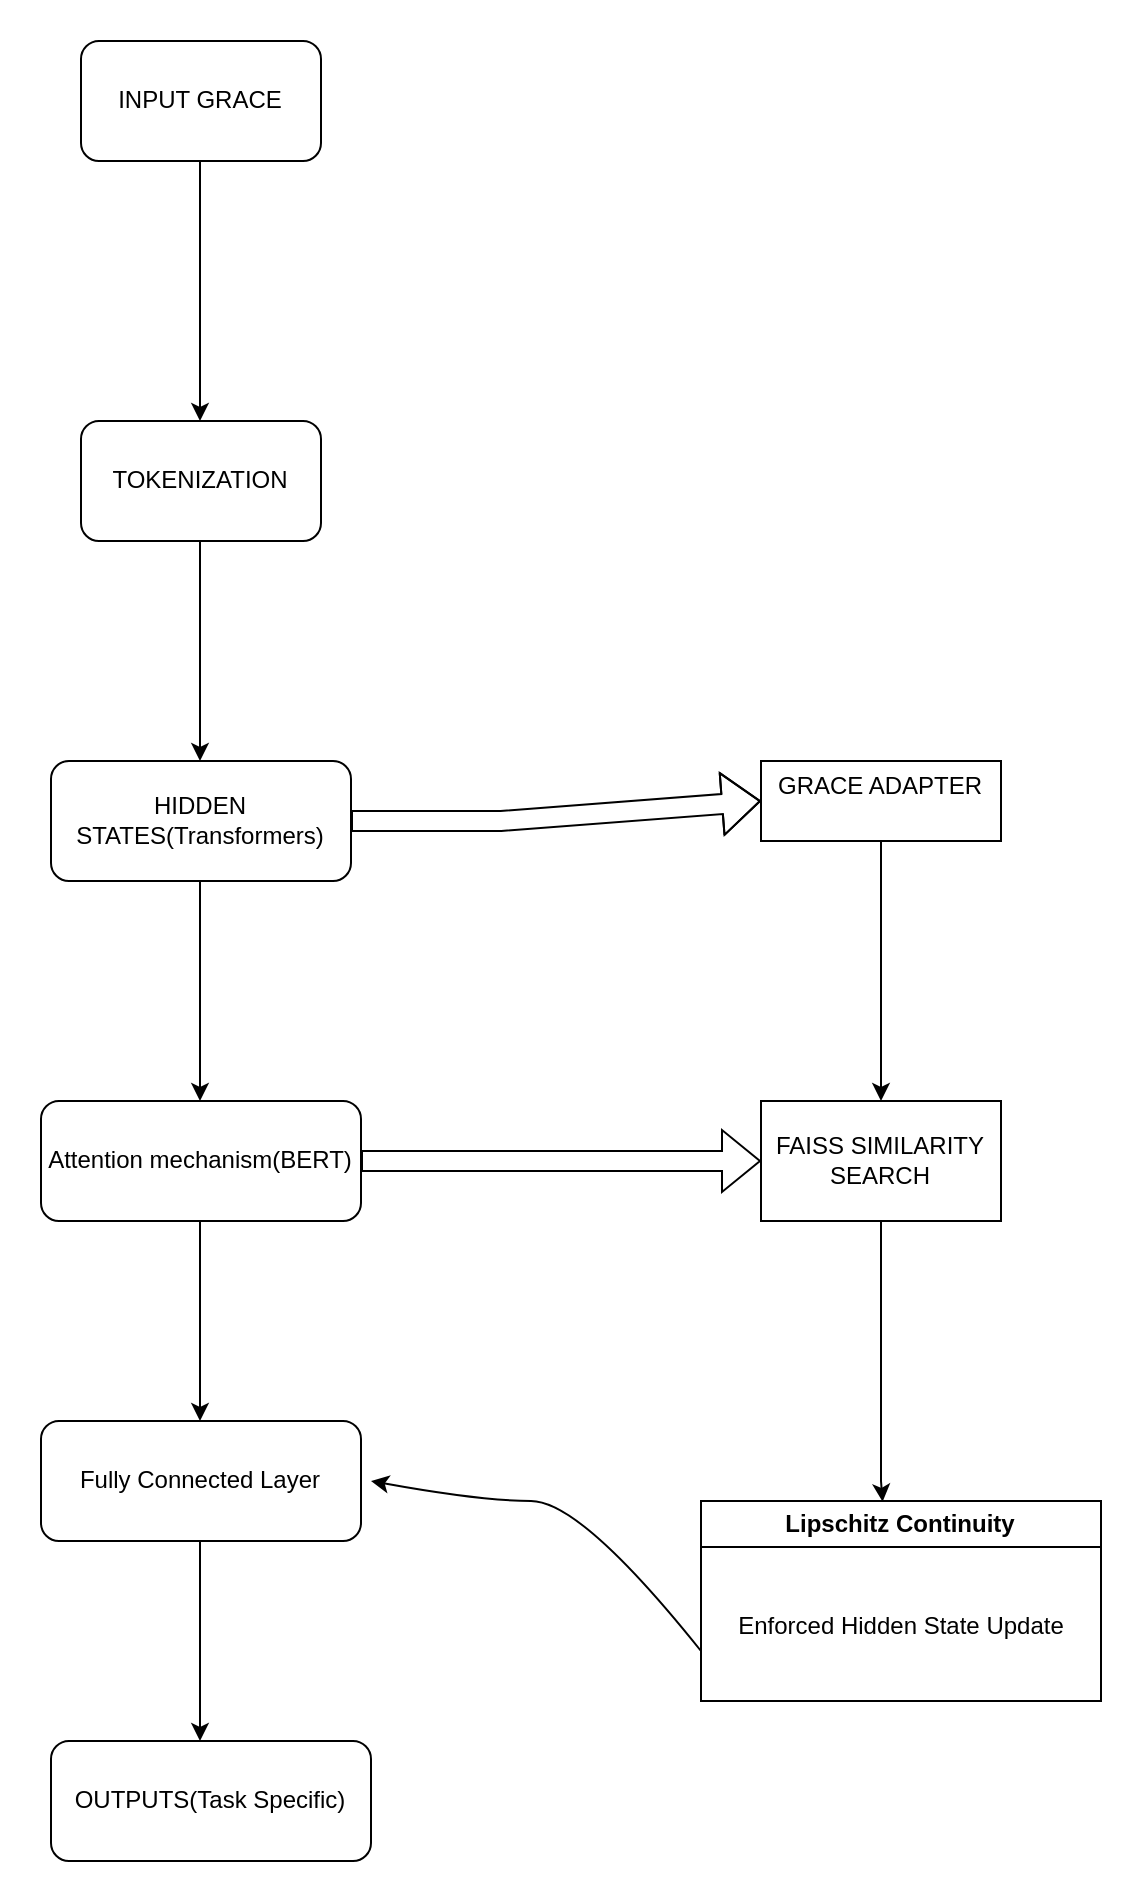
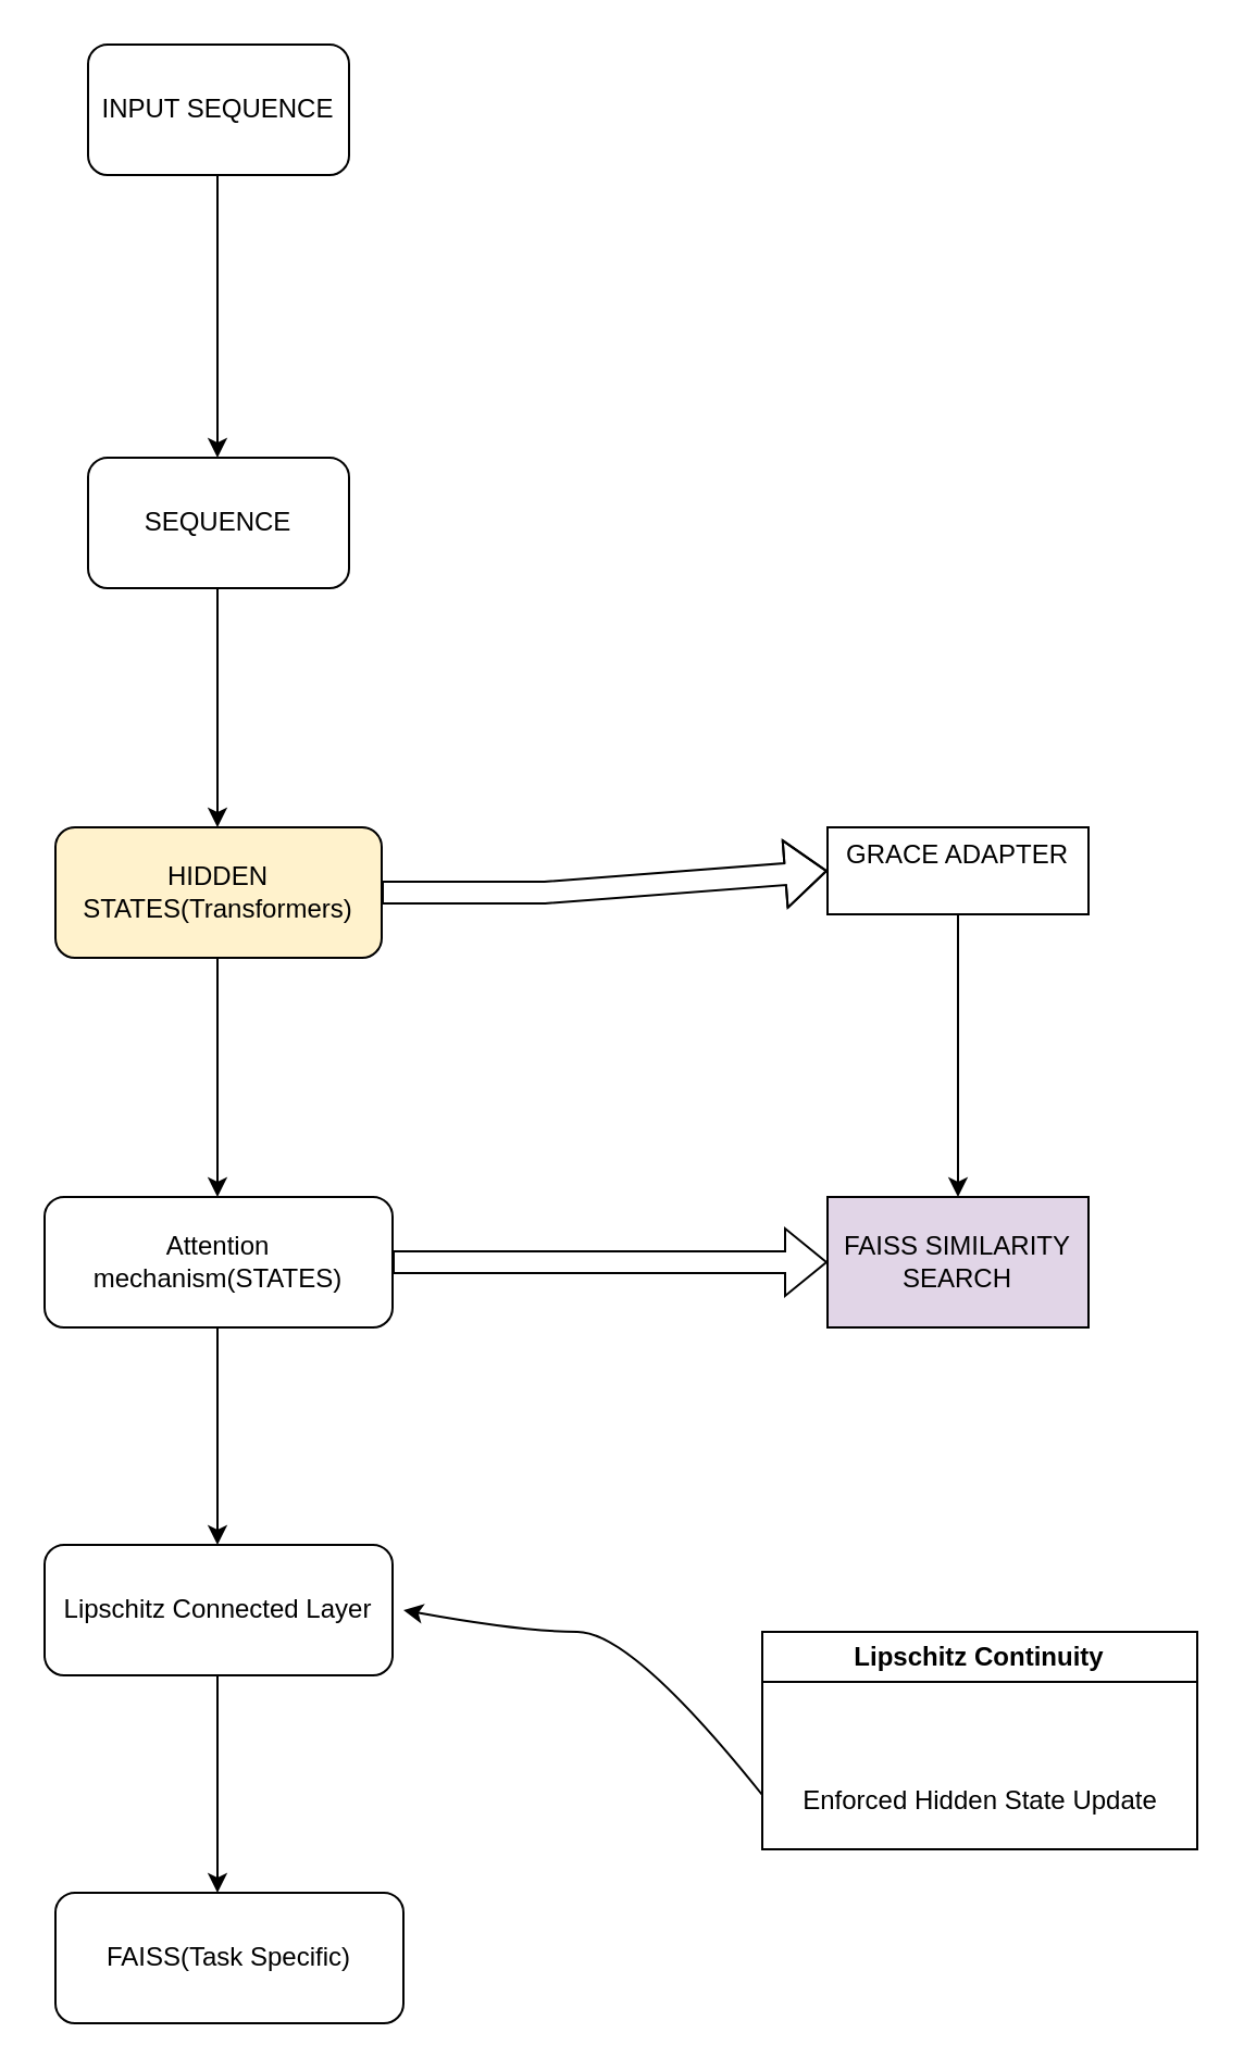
  <mxCell id="0" />
  <mxCell id="1" parent="0" />
- <mxCell id="2" value="&lt;div&gt;&lt;br&gt;&lt;/div&gt;INPUT GRACE&lt;div&gt;&lt;br&gt;&lt;/div&gt;" style="rounded=1;whiteSpace=wrap;html=1;" vertex="1" parent="1"><mxGeometry x="40" y="20" width="120" height="60" as="geometry" /></mxCell>
+ <mxCell id="2" value="&lt;div&gt;&lt;br&gt;&lt;/div&gt;INPUT SEQUENCE&lt;div&gt;&lt;br&gt;&lt;/div&gt;" style="rounded=1;whiteSpace=wrap;html=1;" vertex="1" parent="1"><mxGeometry x="40" y="20" width="120" height="60" as="geometry" /></mxCell>
  <mxCell id="3" value="" style="endArrow=classic;html=1;rounded=0;" edge="1" parent="1"><mxGeometry width="50" height="50" relative="1" as="geometry"><mxPoint x="99.5" y="80" as="sourcePoint" /><mxPoint x="99.5" y="210" as="targetPoint" /></mxGeometry></mxCell>
- <mxCell id="4" value="TOKENIZATION" style="rounded=1;whiteSpace=wrap;html=1;" vertex="1" parent="1"><mxGeometry x="40" y="210" width="120" height="60" as="geometry" /></mxCell>
+ <mxCell id="4" value="SEQUENCE" style="rounded=1;whiteSpace=wrap;html=1;" vertex="1" parent="1"><mxGeometry x="40" y="210" width="120" height="60" as="geometry" /></mxCell>
  <mxCell id="5" value="" style="endArrow=classic;html=1;rounded=0;" edge="1" parent="1"><mxGeometry width="50" height="50" relative="1" as="geometry"><mxPoint x="99.5" y="270" as="sourcePoint" /><mxPoint x="99.5" y="380" as="targetPoint" /></mxGeometry></mxCell>
- <mxCell id="6" value="HIDDEN STATES(Transformers)" style="rounded=1;whiteSpace=wrap;html=1;" vertex="1" parent="1"><mxGeometry x="25" y="380" width="150" height="60" as="geometry" /></mxCell>
+ <mxCell id="6" value="HIDDEN STATES(Transformers)" style="rounded=1;whiteSpace=wrap;html=1;fillColor=#fff2cc;" vertex="1" parent="1"><mxGeometry x="25" y="380" width="150" height="60" as="geometry" /></mxCell>
  <mxCell id="7" value="" style="endArrow=classic;html=1;rounded=0;" edge="1" parent="1"><mxGeometry width="50" height="50" relative="1" as="geometry"><mxPoint x="99.5" y="440" as="sourcePoint" /><mxPoint x="99.5" y="550" as="targetPoint" /></mxGeometry></mxCell>
- <mxCell id="8" value="Attention mechanism(BERT)" style="rounded=1;whiteSpace=wrap;html=1;" vertex="1" parent="1"><mxGeometry x="20" y="550" width="160" height="60" as="geometry" /></mxCell>
+ <mxCell id="8" value="Attention mechanism(STATES)" style="rounded=1;whiteSpace=wrap;html=1;" vertex="1" parent="1"><mxGeometry x="20" y="550" width="160" height="60" as="geometry" /></mxCell>
  <mxCell id="9" value="" style="endArrow=classic;html=1;rounded=0;" edge="1" parent="1"><mxGeometry width="50" height="50" relative="1" as="geometry"><mxPoint x="99.5" y="610" as="sourcePoint" /><mxPoint x="99.5" y="710" as="targetPoint" /></mxGeometry></mxCell>
- <mxCell id="10" value="Fully Connected Layer" style="rounded=1;whiteSpace=wrap;html=1;" vertex="1" parent="1"><mxGeometry x="20" y="710" width="160" height="60" as="geometry" /></mxCell>
- <mxCell id="11" value="OUTPUTS(Task Specific)" style="rounded=1;whiteSpace=wrap;html=1;" vertex="1" parent="1"><mxGeometry x="25" y="870" width="160" height="60" as="geometry" /></mxCell>
+ <mxCell id="10" value="Lipschitz Connected Layer" style="rounded=1;whiteSpace=wrap;html=1;" vertex="1" parent="1"><mxGeometry x="20" y="710" width="160" height="60" as="geometry" /></mxCell>
+ <mxCell id="11" value="FAISS(Task Specific)" style="rounded=1;whiteSpace=wrap;html=1;" vertex="1" parent="1"><mxGeometry x="25" y="870" width="160" height="60" as="geometry" /></mxCell>
  <mxCell id="12" value="" style="endArrow=classic;html=1;rounded=0;" edge="1" parent="1"><mxGeometry width="50" height="50" relative="1" as="geometry"><mxPoint x="99.5" y="770" as="sourcePoint" /><mxPoint x="99.5" y="870" as="targetPoint" /></mxGeometry></mxCell>
  <mxCell id="13" style="edgeStyle=orthogonalEdgeStyle;rounded=0;orthogonalLoop=1;jettySize=auto;html=1;" edge="1" parent="1" source="14"><mxGeometry relative="1" as="geometry"><mxPoint x="440" y="550" as="targetPoint" /></mxGeometry></mxCell>
  <mxCell id="14" value="GRACE ADAPTER&lt;div&gt;&lt;br&gt;&lt;/div&gt;" style="rounded=0;whiteSpace=wrap;html=1;" vertex="1" parent="1"><mxGeometry x="380" y="380" width="120" height="40" as="geometry" /></mxCell>
  <mxCell id="15" value="" style="shape=flexArrow;endArrow=classic;html=1;rounded=0;entryX=0;entryY=0.5;entryDx=0;entryDy=0;exitX=1;exitY=0.5;exitDx=0;exitDy=0;" edge="1" parent="1" source="6" target="14"><mxGeometry width="50" height="50" relative="1" as="geometry"><mxPoint x="230" y="430" as="sourcePoint" /><mxPoint x="280" y="380" as="targetPoint" /><Array as="points"><mxPoint x="250" y="410" /></Array></mxGeometry></mxCell>
- <mxCell id="16" value="FAISS SIMILARITY SEARCH" style="rounded=0;whiteSpace=wrap;html=1;" vertex="1" parent="1"><mxGeometry x="380" y="550" width="120" height="60" as="geometry" /></mxCell>
+ <mxCell id="16" value="FAISS SIMILARITY SEARCH" style="rounded=0;whiteSpace=wrap;html=1;fillColor=#e1d5e7;" vertex="1" parent="1"><mxGeometry x="380" y="550" width="120" height="60" as="geometry" /></mxCell>
  <mxCell id="17" value="" style="shape=flexArrow;endArrow=classic;html=1;rounded=0;entryX=0;entryY=0.5;entryDx=0;entryDy=0;exitX=1;exitY=0.5;exitDx=0;exitDy=0;" edge="1" parent="1" source="8" target="16"><mxGeometry width="50" height="50" relative="1" as="geometry"><mxPoint x="230" y="600" as="sourcePoint" /><mxPoint x="280" y="550" as="targetPoint" /></mxGeometry></mxCell>
  <mxCell id="18" value="Lipschitz Continuity" style="swimlane;whiteSpace=wrap;html=1;" vertex="1" parent="1"><mxGeometry x="350" y="750" width="200" height="100" as="geometry" /></mxCell>
- <mxCell id="19" value="Enforced Hidden State Update" style="text;html=1;align=center;verticalAlign=middle;resizable=0;points=[];autosize=1;strokeColor=none;fillColor=none;" vertex="1" parent="1"><mxGeometry x="355" y="798" width="190" height="30" as="geometry" /></mxCell>
- <mxCell id="20" value="" style="endArrow=classic;html=1;rounded=0;entryX=0.454;entryY=0.004;entryDx=0;entryDy=0;exitX=0.5;exitY=1;exitDx=0;exitDy=0;entryPerimeter=0;" edge="1" parent="1" source="16" target="18"><mxGeometry width="50" height="50" relative="1" as="geometry"><mxPoint x="415" y="680" as="sourcePoint" /><mxPoint x="465" y="630" as="targetPoint" /><Array as="points"><mxPoint x="440" y="740" /></Array></mxGeometry></mxCell>
+ <mxCell id="19" value="Enforced Hidden State Update" style="text;html=1;align=center;verticalAlign=middle;resizable=0;points=[];autosize=1;strokeColor=none;fillColor=none;" vertex="1" parent="1"><mxGeometry x="355" y="813" width="190" height="30" as="geometry" /></mxCell>
  <mxCell id="21" value="" style="curved=1;endArrow=classic;html=1;rounded=0;exitX=0;exitY=0.75;exitDx=0;exitDy=0;" edge="1" parent="1" source="18"><mxGeometry width="50" height="50" relative="1" as="geometry"><mxPoint x="335" y="830" as="sourcePoint" /><mxPoint x="185" y="740" as="targetPoint" /><Array as="points"><mxPoint x="290" y="750" /><mxPoint x="240" y="750" /></Array></mxGeometry></mxCell>
